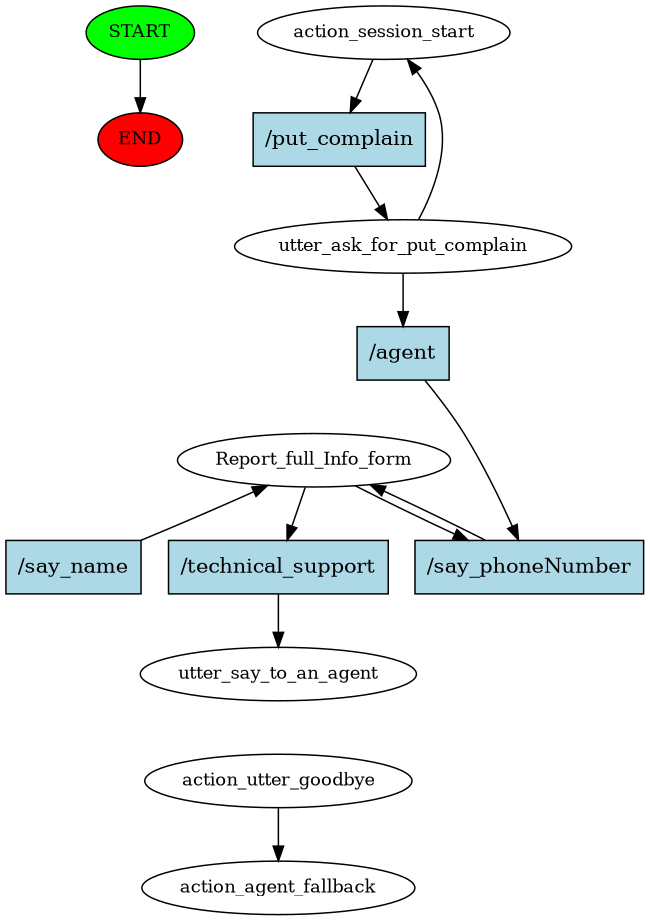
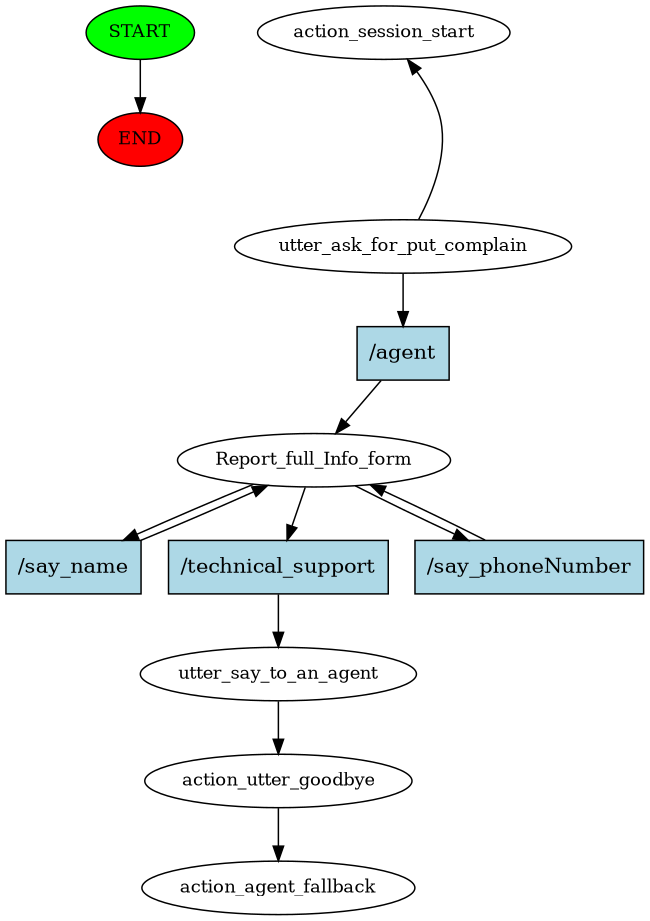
  digraph {
    node [fontsize=12 style=filled]
    n1 [fillcolor=green label=START]
    n2 [fillcolor=red label=END]
    n3 [label=action_session_start style=""]
-   n4 [fillcolor=lightblue label="/put_complain" shape=rect fontsize=""]
    n5 [label=utter_ask_for_put_complain style=""]
    n6 [fillcolor=lightblue label="/agent" shape=rect fontsize=""]
    n7 [label=Report_full_Info_form style=""]
    n8 [fillcolor=lightblue label="/say_name" shape=rect fontsize=""]
    n9 [fillcolor=lightblue label="/say_phoneNumber" shape=rect fontsize=""]
    n10 [fillcolor=lightblue label="/technical_support" shape=rect fontsize=""]
    n11 [label=utter_say_to_an_agent style=""]
    n12 [label=action_utter_goodbye style=""]
    n13 [label=action_agent_fallback style=""]
    n1 -> n2
-   n3 -> n4
-   n4 -> n5
    n5 -> n3
    n5 -> n6
-   n6 -> n9
+   n6 -> n7
+   n7 -> n8
    n7 -> n9
    n7 -> n10
    n8 -> n7
    n9 -> n7
    n10 -> n11
+   n11 -> n12
    n12 -> n13
  }
